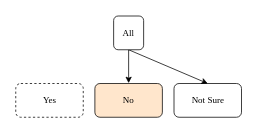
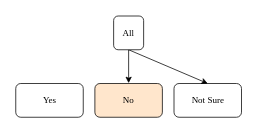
  <mxCell id="0" />
  <mxCell id="1" parent="0" />
- <mxCell id="2" value="Yes&lt;br&gt;" style="whiteSpace=wrap;html=1;rounded=1;shadow=0;labelBackgroundColor=none;strokeColor=#000000;strokeWidth=1;fillColor=#ffffff;fontFamily=Verdana;fontSize=12;fontColor=#000000;align=center;glass=0;dashed=1;" parent="1" vertex="1"><mxGeometry x="20.5" y="110.5" width="90" height="45" as="geometry" /></mxCell>
+ <mxCell id="2" value="Yes&lt;br&gt;" style="whiteSpace=wrap;html=1;rounded=1;shadow=0;labelBackgroundColor=none;strokeColor=#000000;strokeWidth=1;fillColor=#ffffff;fontFamily=Verdana;fontSize=12;fontColor=#000000;align=center;glass=0;" parent="1" vertex="1"><mxGeometry x="20.5" y="110.5" width="90" height="45" as="geometry" /></mxCell>
  <mxCell id="3" value="Not Sure&lt;br&gt;" style="whiteSpace=wrap;html=1;rounded=1;shadow=0;labelBackgroundColor=none;strokeColor=#000000;strokeWidth=1;fillColor=#ffffff;fontFamily=Verdana;fontSize=12;fontColor=#000000;align=center;" parent="1" vertex="1"><mxGeometry x="231.5" y="110.5" width="90" height="45" as="geometry" /></mxCell>
  <mxCell id="4" style="edgeStyle=none;rounded=0;orthogonalLoop=1;jettySize=auto;html=0;exitX=0.5;exitY=1;exitDx=0;exitDy=0;entryX=0.5;entryY=0;entryDx=0;entryDy=0;endArrow=classic;endFill=1;fontColor=none;shadow=0;" parent="1" source="7" target="3" edge="1"><mxGeometry relative="1" as="geometry" /></mxCell>
  <mxCell id="5" style="edgeStyle=orthogonalEdgeStyle;orthogonalLoop=1;jettySize=auto;html=1;strokeColor=none;rounded=0;" edge="1" parent="1" source="7" target="8"><mxGeometry relative="1" as="geometry" /></mxCell>
  <mxCell id="6" style="edgeStyle=none;rounded=0;orthogonalLoop=1;jettySize=auto;html=1;strokeColor=#000000;exitX=0.5;exitY=1;exitDx=0;exitDy=0;" edge="1" parent="1" source="7"><mxGeometry relative="1" as="geometry"><mxPoint x="171" y="110" as="targetPoint" /></mxGeometry></mxCell>
  <mxCell id="7" value="All" style="whiteSpace=wrap;html=1;rounded=1;shadow=0;labelBackgroundColor=none;strokeColor=#000000;strokeWidth=1;fillColor=#ffffff;fontFamily=Verdana;fontSize=12;fontColor=#000000;align=center;" parent="1" vertex="1"><mxGeometry x="151" y="20.5" width="40" height="45" as="geometry" /></mxCell>
  <mxCell id="8" value="No" style="whiteSpace=wrap;html=1;rounded=1;shadow=0;labelBackgroundColor=none;strokeColor=#000000;strokeWidth=1;fillColor=#ffe6cc;fontFamily=Verdana;fontSize=12;fontColor=#000000;align=center;glass=0;" vertex="1" parent="1"><mxGeometry x="126" y="110.5" width="90" height="45" as="geometry" /></mxCell>
